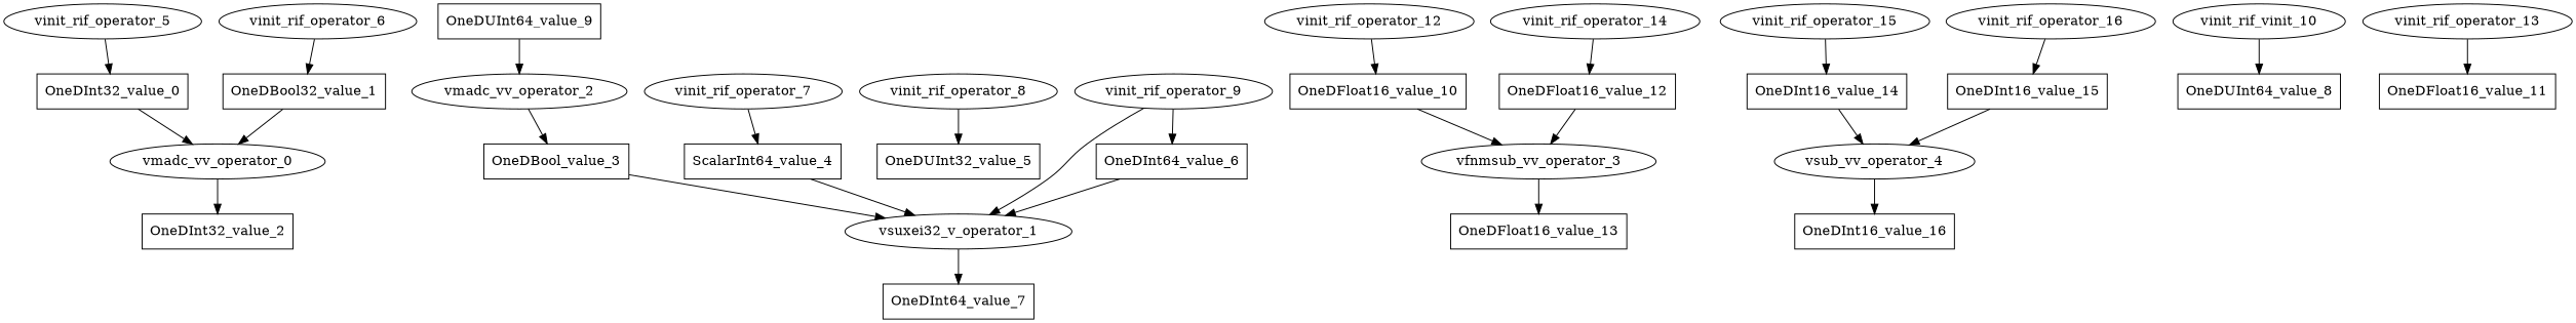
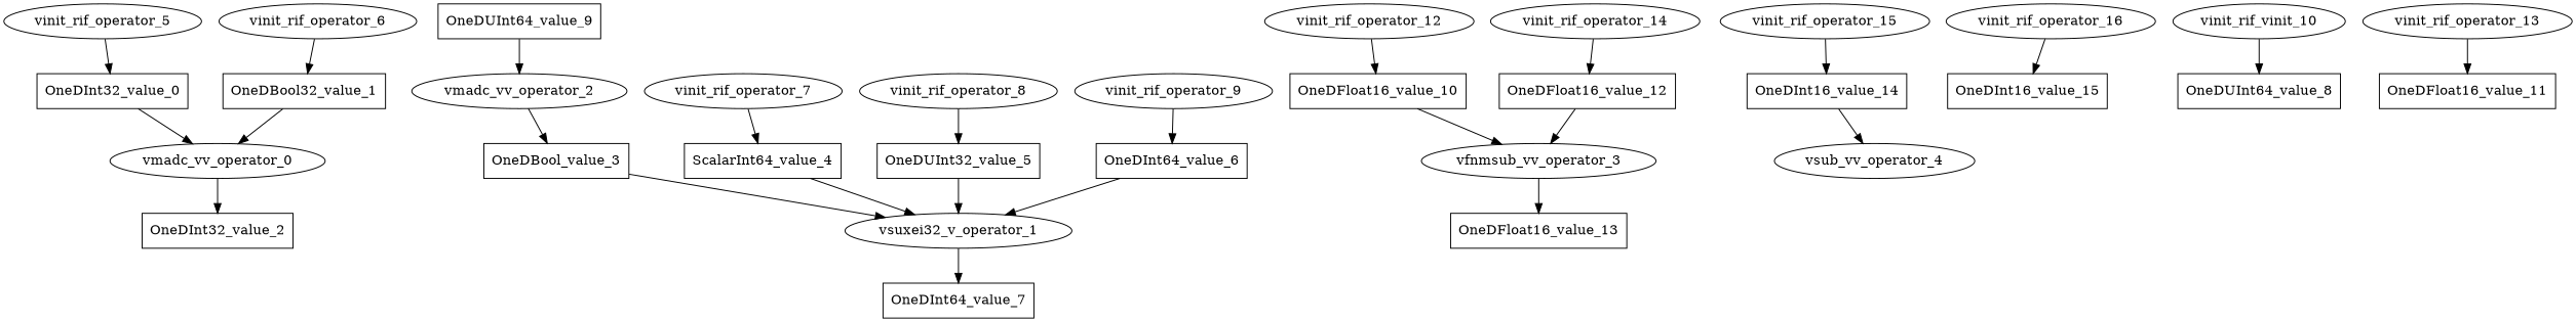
  digraph {
    node [shape=rectangle]
    n1 [label=vmadc_vv_operator_0 shape=oval]
    OneDInt32_value_2
    OneDInt64_value_7
    vsuxei32_v_operator_1 [shape=oval]
    OneDBool_value_3
    vmadc_vv_operator_2 [shape=oval]
    OneDFloat16_value_13
    vfnmsub_vv_operator_3 [shape=oval]
-   OneDInt16_value_16
    vsub_vv_operator_4 [shape=oval]
    OneDInt32_value_0
    vinit_rif_operator_5 [shape=oval]
    n13 [label=OneDBool32_value_1]
    vinit_rif_operator_6 [shape=oval]
    ScalarInt64_value_4
    vinit_rif_operator_7 [shape=oval]
    OneDUInt32_value_5
    vinit_rif_operator_8 [shape=oval]
    OneDInt64_value_6
    vinit_rif_operator_9 [shape=oval]
    n21 [label=vinit_rif_vinit_10 shape=oval]
    OneDUInt64_value_8
    OneDUInt64_value_9
    OneDFloat16_value_10
    vinit_rif_operator_12 [shape=oval]
    OneDFloat16_value_11
    vinit_rif_operator_13 [shape=oval]
    OneDFloat16_value_12
    vinit_rif_operator_14 [shape=oval]
    OneDInt16_value_14
    vinit_rif_operator_15 [shape=oval]
    OneDInt16_value_15
    vinit_rif_operator_16 [shape=oval]
    n1 -> OneDInt32_value_2
    vsuxei32_v_operator_1 -> OneDInt64_value_7
    OneDBool_value_3 -> vsuxei32_v_operator_1
    vmadc_vv_operator_2 -> OneDBool_value_3
    vfnmsub_vv_operator_3 -> OneDFloat16_value_13
-   vsub_vv_operator_4 -> OneDInt16_value_16
    OneDInt32_value_0 -> n1
    vinit_rif_operator_5 -> OneDInt32_value_0
    n13 -> n1
    vinit_rif_operator_6 -> n13
    ScalarInt64_value_4 -> vsuxei32_v_operator_1
    vinit_rif_operator_7 -> ScalarInt64_value_4
-   vinit_rif_operator_9 -> vsuxei32_v_operator_1
+   OneDUInt32_value_5 -> vsuxei32_v_operator_1
    vinit_rif_operator_8 -> OneDUInt32_value_5
    OneDInt64_value_6 -> vsuxei32_v_operator_1
    vinit_rif_operator_9 -> OneDInt64_value_6
    n21 -> OneDUInt64_value_8
    OneDUInt64_value_9 -> vmadc_vv_operator_2
    OneDFloat16_value_10 -> vfnmsub_vv_operator_3
    vinit_rif_operator_12 -> OneDFloat16_value_10
    vinit_rif_operator_13 -> OneDFloat16_value_11
    OneDFloat16_value_12 -> vfnmsub_vv_operator_3
    vinit_rif_operator_14 -> OneDFloat16_value_12
    OneDInt16_value_14 -> vsub_vv_operator_4
    vinit_rif_operator_15 -> OneDInt16_value_14
-   OneDInt16_value_15 -> vsub_vv_operator_4
    vinit_rif_operator_16 -> OneDInt16_value_15
  }
